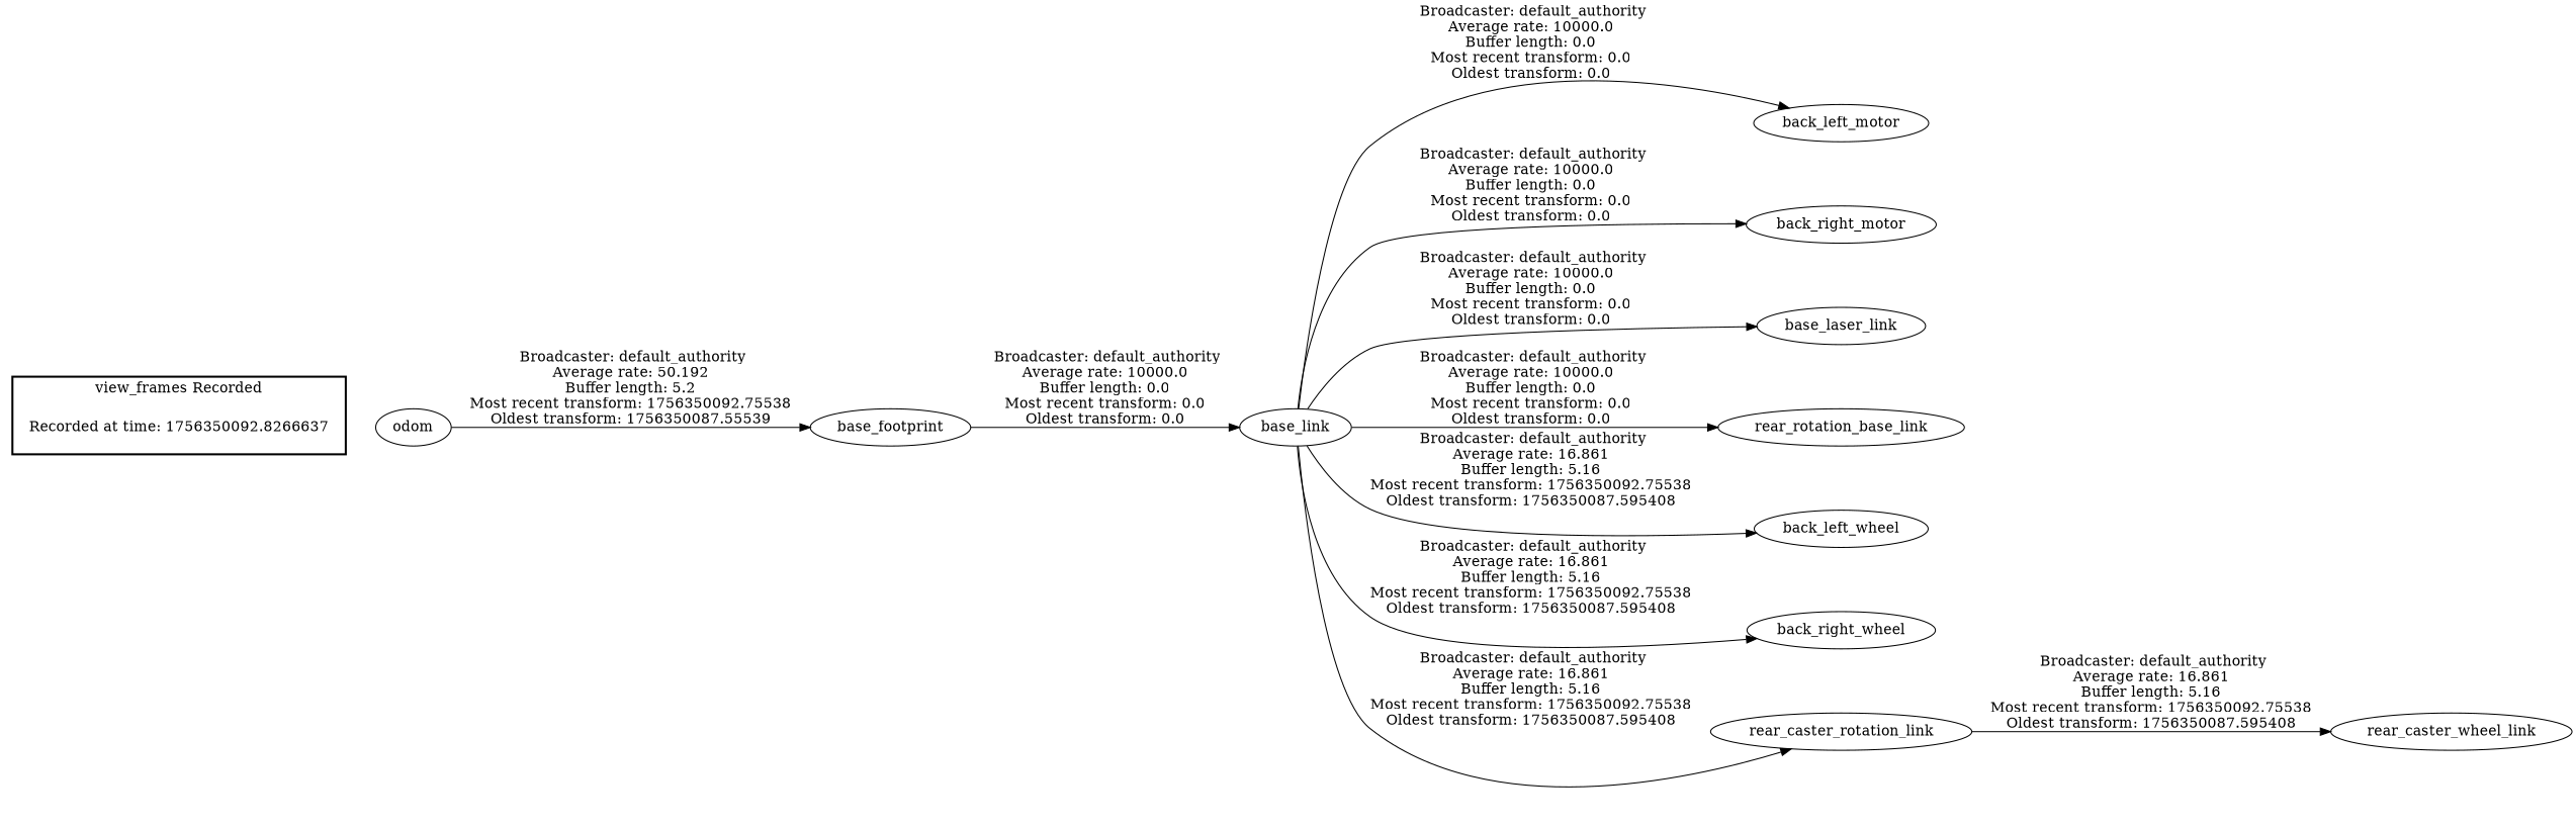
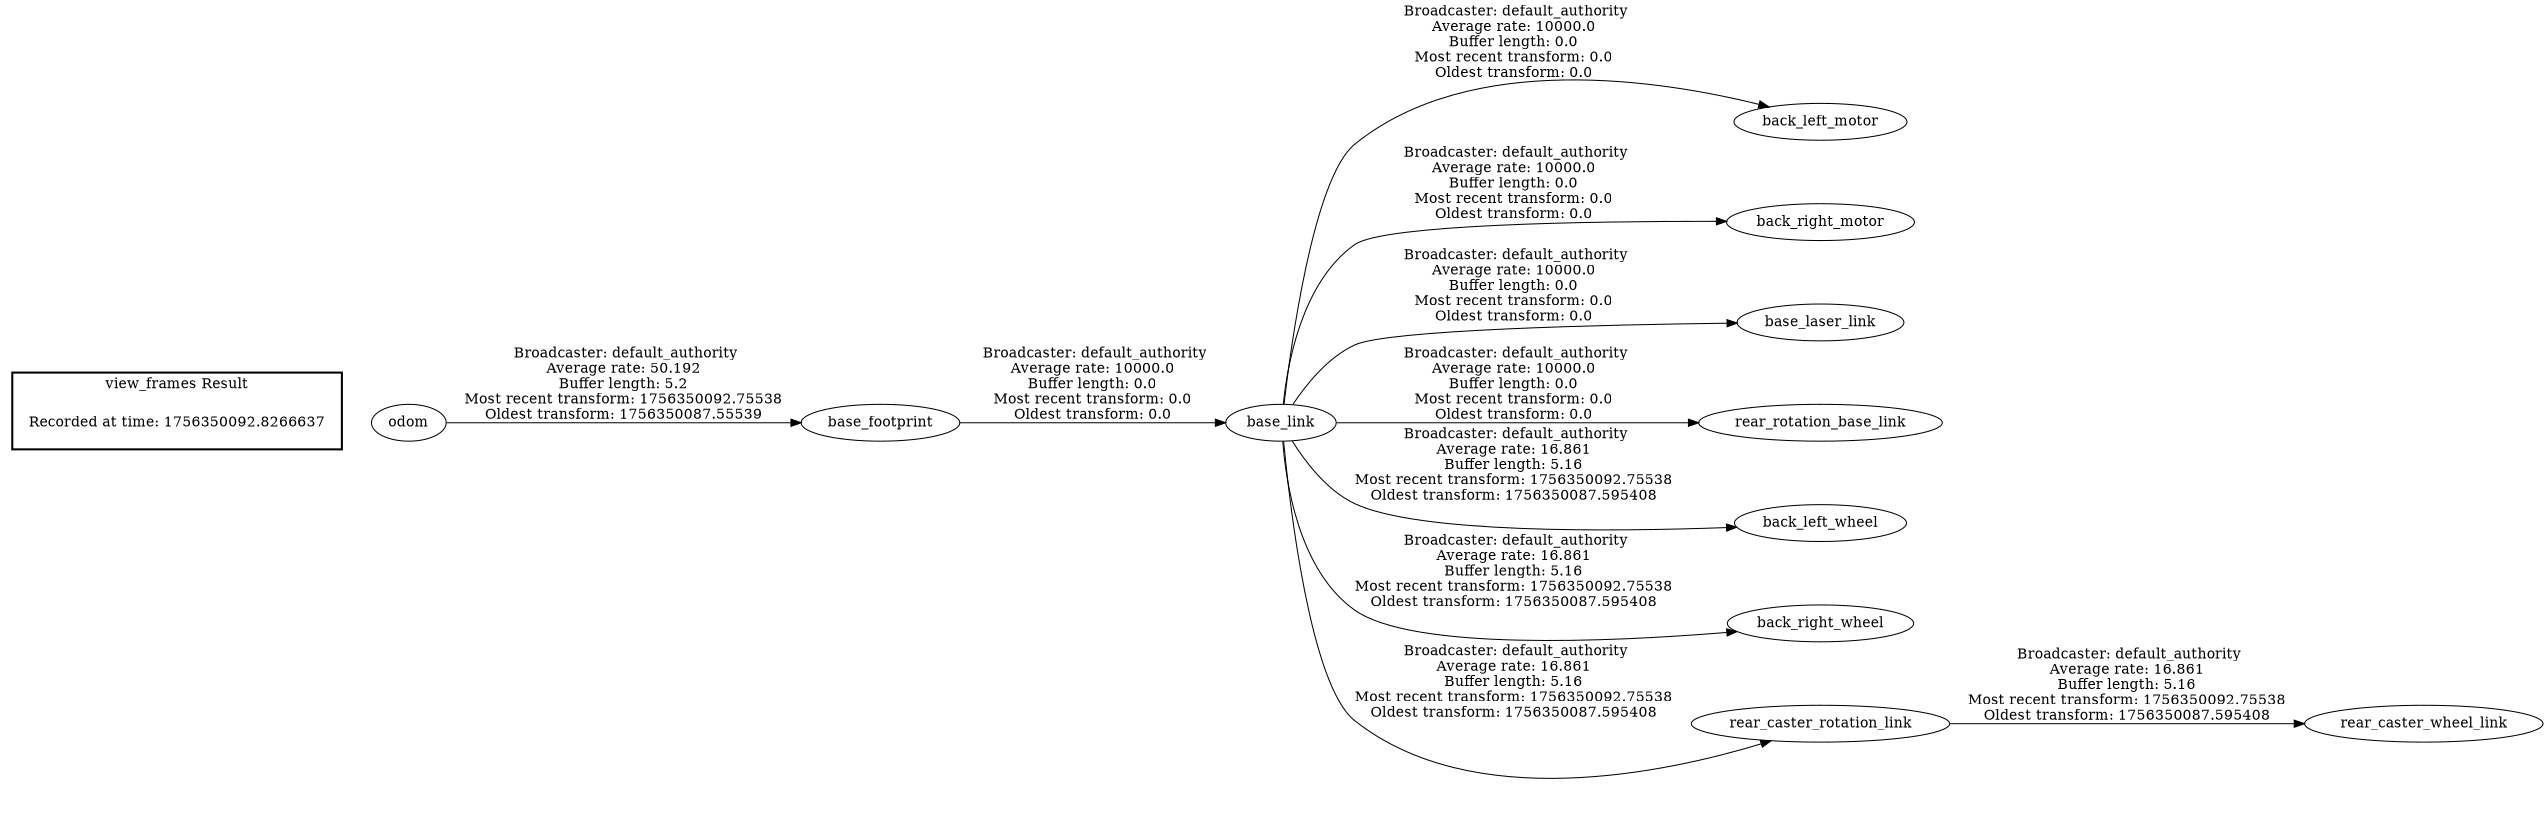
  digraph {
    rankdir=LR
    "Recorded at time: 1756350092.8266637" [shape=plaintext]
    odom
    base_footprint
    base_link
    back_left_motor
    back_right_motor
    n7 [label=base_laser_link]
    n8 [label=rear_rotation_base_link]
    back_left_wheel
    back_right_wheel
    rear_caster_rotation_link
    rear_caster_wheel_link
    subgraph cluster_1 {
      color=black
-     label="view_frames Recorded"
+     label="view_frames Result"
      style=bold
      "Recorded at time: 1756350092.8266637"
    }
    "Recorded at time: 1756350092.8266637" -> odom [style=invis]
    odom -> base_footprint [label=" Broadcaster: default_authority\nAverage rate: 50.192\nBuffer length: 5.2\nMost recent transform: 1756350092.75538\nOldest transform: 1756350087.55539\n"]
    base_footprint -> base_link [label=" Broadcaster: default_authority\nAverage rate: 10000.0\nBuffer length: 0.0\nMost recent transform: 0.0\nOldest transform: 0.0\n"]
    base_link -> back_left_motor [label=" Broadcaster: default_authority\nAverage rate: 10000.0\nBuffer length: 0.0\nMost recent transform: 0.0\nOldest transform: 0.0\n"]
    base_link -> back_right_motor [label=" Broadcaster: default_authority\nAverage rate: 10000.0\nBuffer length: 0.0\nMost recent transform: 0.0\nOldest transform: 0.0\n"]
    base_link -> n7 [label=" Broadcaster: default_authority\nAverage rate: 10000.0\nBuffer length: 0.0\nMost recent transform: 0.0\nOldest transform: 0.0\n"]
    base_link -> n8 [label=" Broadcaster: default_authority\nAverage rate: 10000.0\nBuffer length: 0.0\nMost recent transform: 0.0\nOldest transform: 0.0\n"]
    base_link -> back_left_wheel [label=" Broadcaster: default_authority\nAverage rate: 16.861\nBuffer length: 5.16\nMost recent transform: 1756350092.75538\nOldest transform: 1756350087.595408\n"]
    base_link -> back_right_wheel [label=" Broadcaster: default_authority\nAverage rate: 16.861\nBuffer length: 5.16\nMost recent transform: 1756350092.75538\nOldest transform: 1756350087.595408\n"]
    base_link -> rear_caster_rotation_link [label=" Broadcaster: default_authority\nAverage rate: 16.861\nBuffer length: 5.16\nMost recent transform: 1756350092.75538\nOldest transform: 1756350087.595408\n"]
    rear_caster_rotation_link -> rear_caster_wheel_link [label=" Broadcaster: default_authority\nAverage rate: 16.861\nBuffer length: 5.16\nMost recent transform: 1756350092.75538\nOldest transform: 1756350087.595408\n"]
  }
